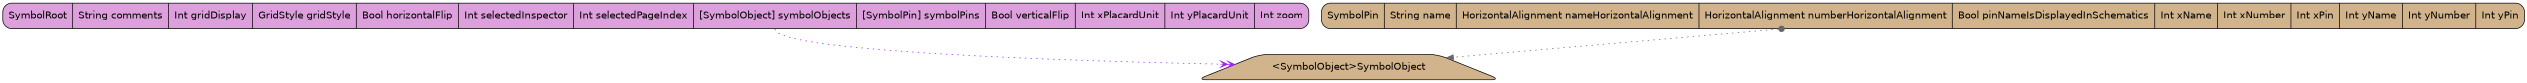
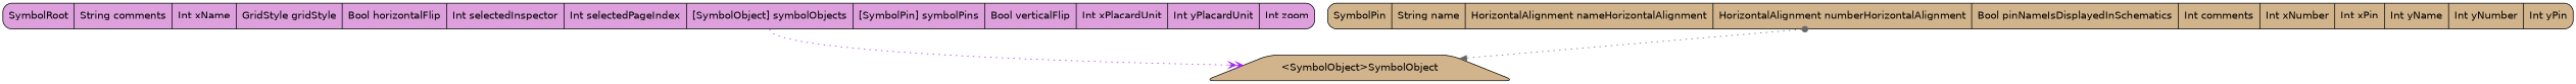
  digraph {
    rankdir=TB
    node [fillcolor=tan fontname=helvetica shape=record style="rounded,filled"]
    edge [dir=both style=dotted]
-   n1 [fillcolor=plum label="<SymbolRoot>SymbolRoot|String comments|Int gridDisplay|GridStyle gridStyle|Bool horizontalFlip|Int selectedInspector|Int selectedPageIndex|<symbolObjects>[SymbolObject] symbolObjects|<symbolPins>[SymbolPin] symbolPins|Bool verticalFlip|Int xPlacardUnit|Int yPlacardUnit|Int zoom"]
+   n1 [fillcolor=plum label="<SymbolRoot>SymbolRoot|String comments|Int xName|GridStyle gridStyle|Bool horizontalFlip|Int selectedInspector|Int selectedPageIndex|<symbolObjects>[SymbolObject] symbolObjects|<symbolPins>[SymbolPin] symbolPins|Bool verticalFlip|Int xPlacardUnit|Int yPlacardUnit|Int zoom"]
    n2 [label="<SymbolObject>SymbolObject" shape=trapezium]
-   n3 [label="<SymbolPin>SymbolPin|String name|HorizontalAlignment nameHorizontalAlignment|HorizontalAlignment numberHorizontalAlignment|Bool pinNameIsDisplayedInSchematics|Int xName|Int xNumber|Int xPin|Int yName|Int yNumber|Int yPin"]
+   n3 [label="<SymbolPin>SymbolPin|String name|HorizontalAlignment nameHorizontalAlignment|HorizontalAlignment numberHorizontalAlignment|Bool pinNameIsDisplayedInSchematics|Int comments|Int xNumber|Int xPin|Int yName|Int yNumber|Int yPin"]
    n1 -> n2 [arrowhead=veevee arrowtail=none color=purple tailport=symbolObjects]
    n3 -> n2 [arrowhead=normal arrowtail=dot color=gray40]
  }
